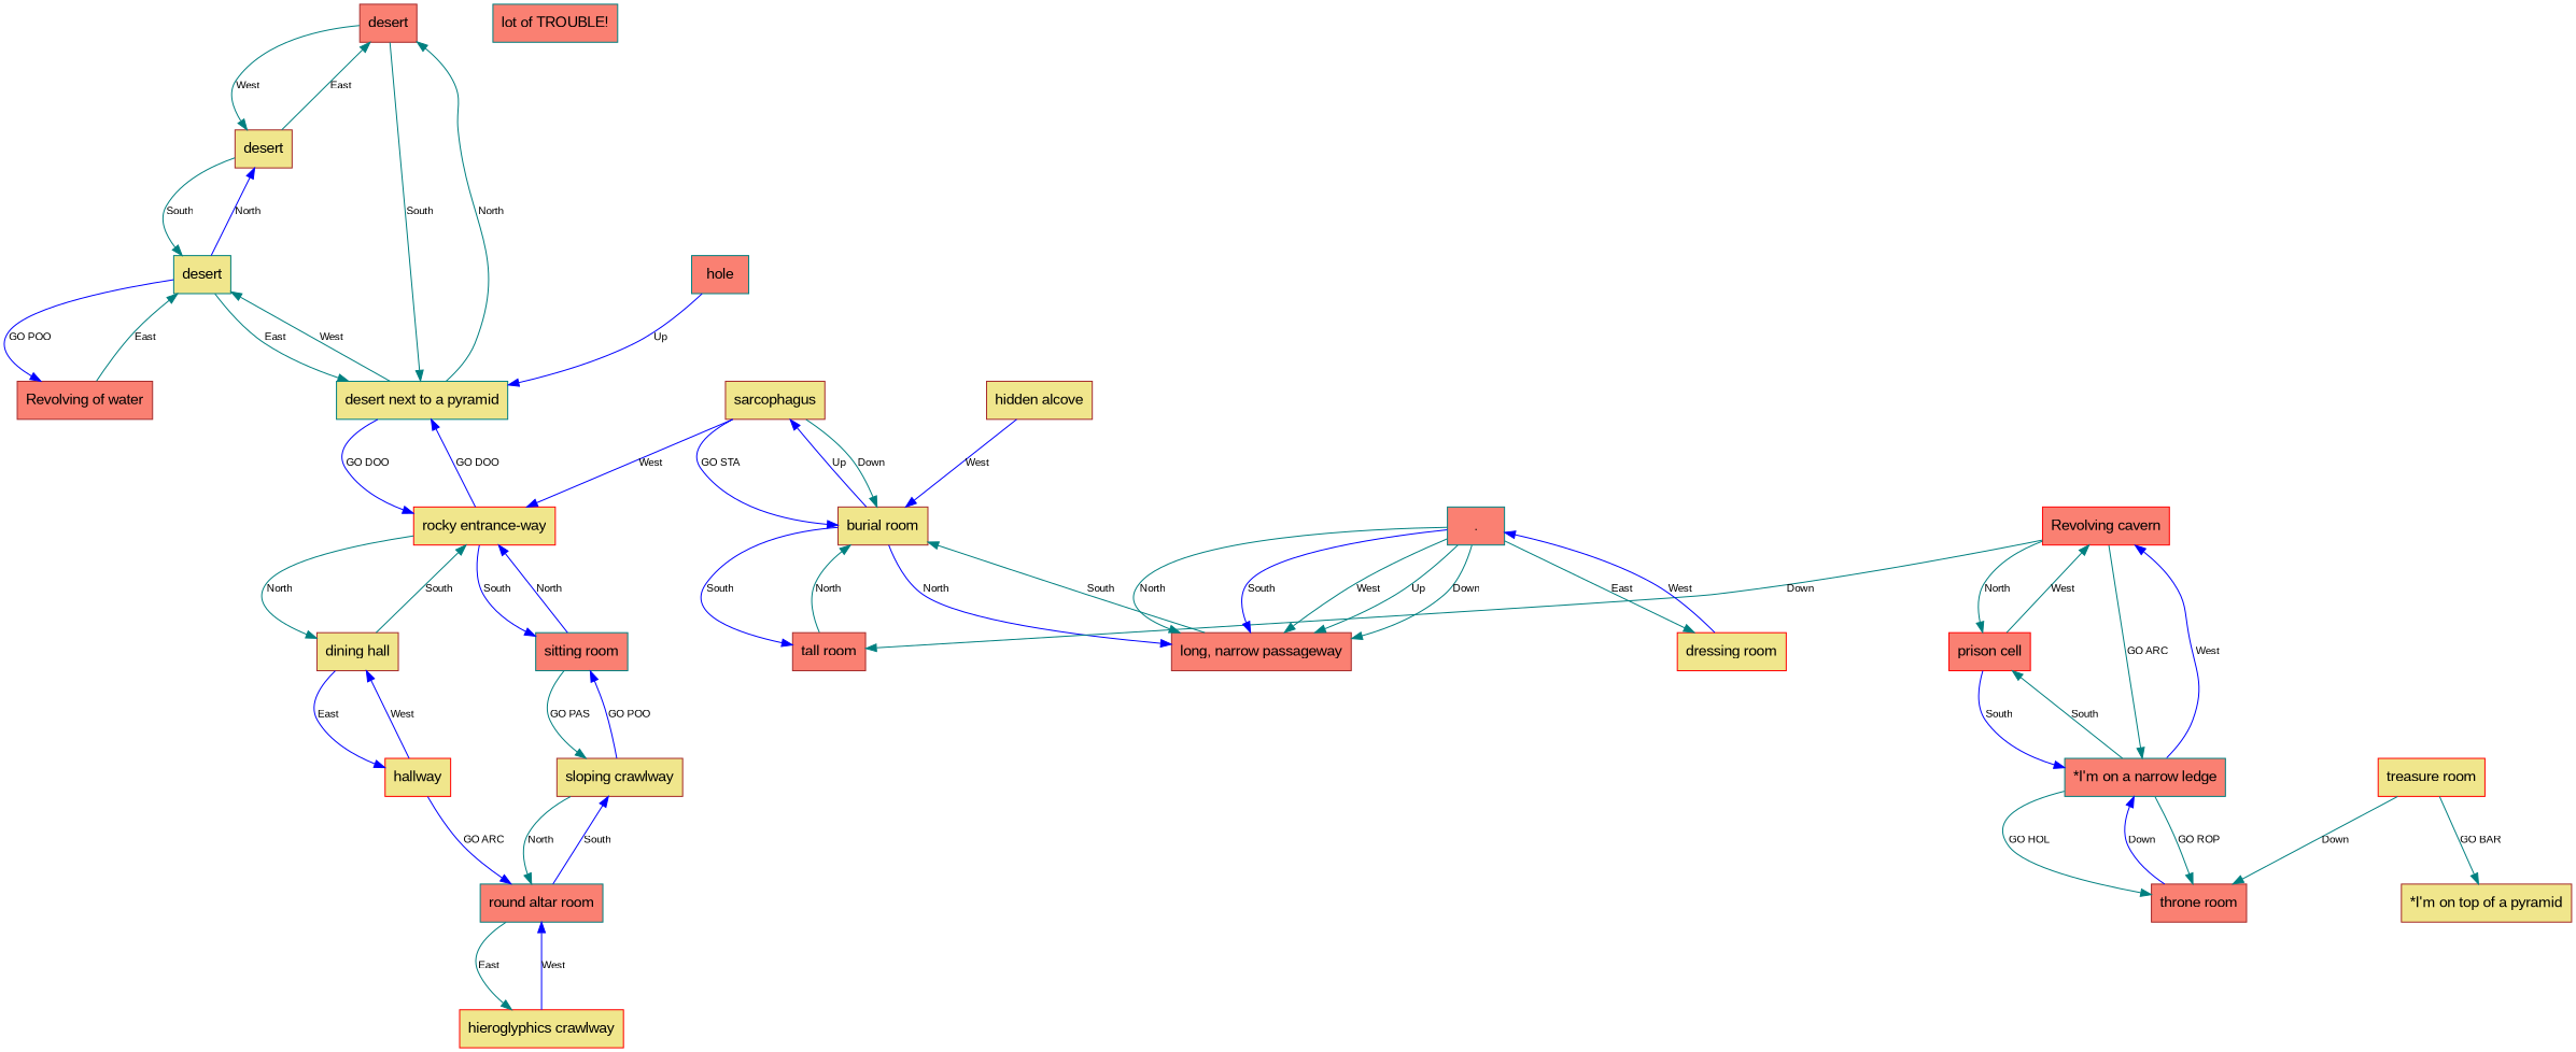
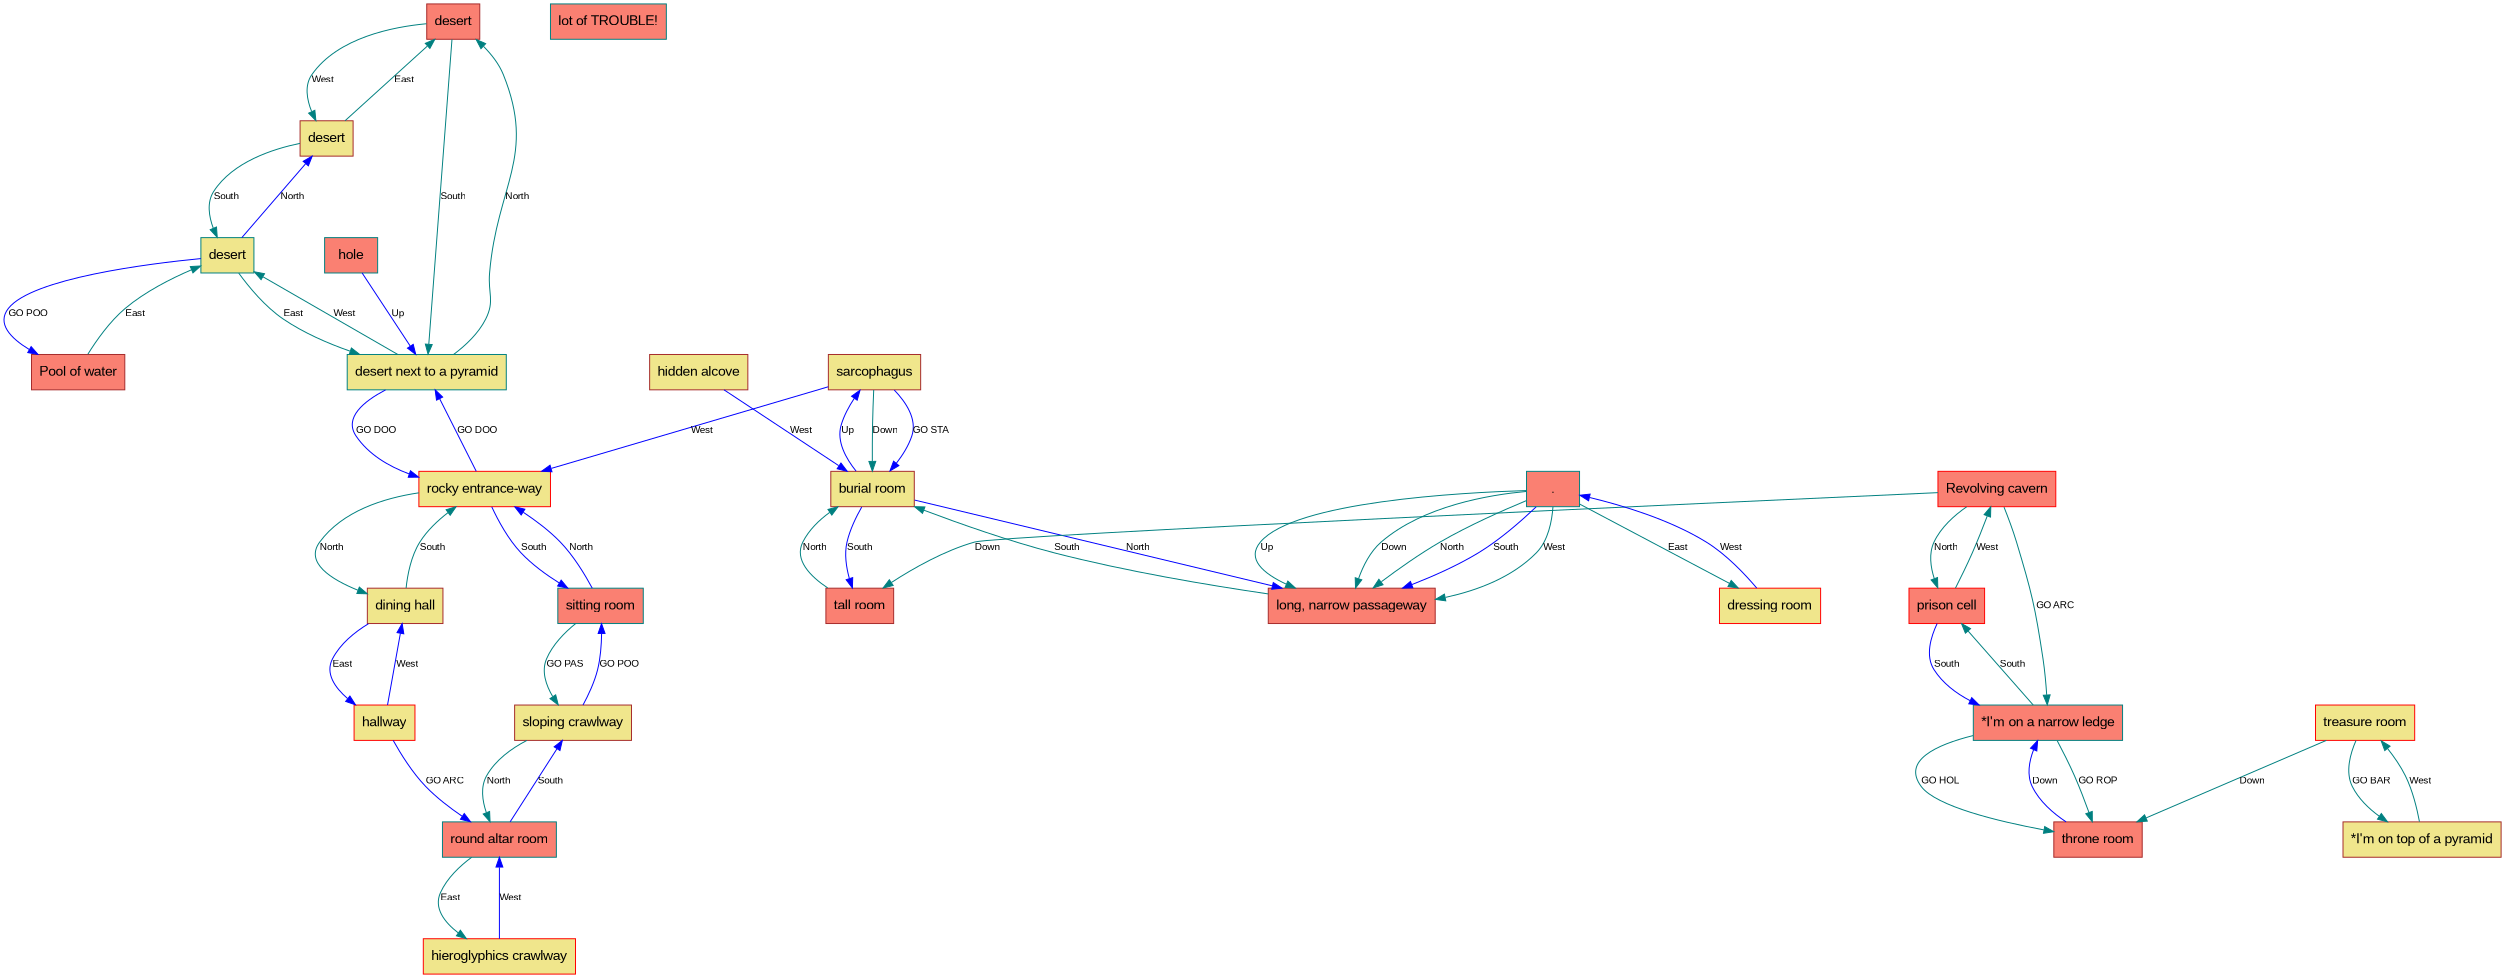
  digraph {
    fontname="Liberation Sans"
    nodesep=1.0
    ranksep=1.0
    splines=true
    node [color=brown fillcolor=khaki fontname="Liberation Sans" shape=rect style=filled]
    edge [color=teal fontname="Liberation Sans" fontsize=10]
    n1 [fillcolor=salmon label=desert]
    n2 [label=desert]
    n3 [color=teal label="desert next to a pyramid"]
    n4 [color=teal label=desert]
    n5 [color=red label="rocky entrance-way"]
-   n6 [fillcolor=salmon label="Revolving of water"]
+   n6 [fillcolor=salmon label="Pool of water"]
    n7 [label="dining hall"]
    n8 [color=teal fillcolor=salmon label="sitting room"]
    n9 [color=teal fillcolor=salmon label=hole]
    n10 [color=red label=hallway]
    n11 [label="sloping crawlway"]
    n12 [label=sarcophagus]
    n13 [label="burial room"]
    n14 [fillcolor=salmon label="long, narrow passageway"]
    n15 [fillcolor=salmon label="tall room"]
    n16 [label="hidden alcove"]
    n17 [color=teal fillcolor=salmon label="round altar room"]
    n18 [color=red label="hieroglyphics crawlway"]
    n19 [color=red fillcolor=salmon label="Revolving cavern"]
    n20 [color=red fillcolor=salmon label="prison cell"]
    n21 [color=teal fillcolor=salmon label="*I'm on a narrow ledge"]
    n22 [fillcolor=salmon label="throne room"]
    n23 [color=red label="treasure room"]
    n24 [label="*I'm on top of a pyramid"]
    n25 [color=teal fillcolor=salmon label="."]
    n26 [color=red label="dressing room"]
    n27 [color=teal fillcolor=salmon label="lot of TROUBLE!"]
    n1 -> n2 [label=West]
    n1 -> n3 [label=South]
    n2 -> n1 [label=East]
    n2 -> n4 [label=South]
    n3 -> n1 [label=North]
    n3 -> n4 [label=West]
    n3 -> n5 [color=blue label="GO DOO"]
    n4 -> n2 [color=blue label=North]
    n4 -> n3 [label=East]
    n4 -> n6 [color=blue label="GO POO"]
    n5 -> n3 [color=blue label="GO DOO"]
    n5 -> n7 [label=North]
    n5 -> n8 [color=blue label=South]
    n6 -> n4 [label=East]
    n7 -> n5 [label=South]
    n7 -> n10 [color=blue label=East]
    n8 -> n5 [color=blue label=North]
    n8 -> n11 [label="GO PAS"]
    n9 -> n3 [color=blue label=Up]
    n10 -> n7 [color=blue label=West]
    n10 -> n17 [color=blue label="GO ARC"]
    n11 -> n8 [color=blue label="GO POO"]
    n11 -> n17 [label=North]
    n12 -> n5 [color=blue label=West]
    n12 -> n13 [label=Down]
    n12 -> n13 [color=blue label="GO STA"]
    n13 -> n12 [color=blue label=Up]
    n13 -> n14 [color=blue label=North]
    n13 -> n15 [color=blue label=South]
    n14 -> n13 [label=South]
    n15 -> n13 [label=North]
    n16 -> n13 [color=blue label=West]
    n17 -> n11 [color=blue label=South]
    n17 -> n18 [label=East]
    n18 -> n17 [color=blue label=West]
    n19 -> n15 [label=Down]
    n19 -> n20 [label=North]
    n19 -> n21 [label="GO ARC"]
    n20 -> n19 [label=West]
    n20 -> n21 [color=blue label=South]
-   n21 -> n19 [color=blue label=West]
    n21 -> n20 [label=South]
    n21 -> n22 [label="GO ROP"]
    n21 -> n22 [label="GO HOL"]
    n22 -> n21 [color=blue label=Down]
    n23 -> n22 [label=Down]
    n23 -> n24 [label="GO BAR"]
+   n24 -> n23 [label=West]
    n25 -> n14 [label=North]
    n25 -> n14 [color=blue label=South]
    n25 -> n14 [label=West]
    n25 -> n14 [label=Up]
    n25 -> n14 [label=Down]
    n25 -> n26 [label=East]
    n26 -> n25 [color=blue label=West]
  }
